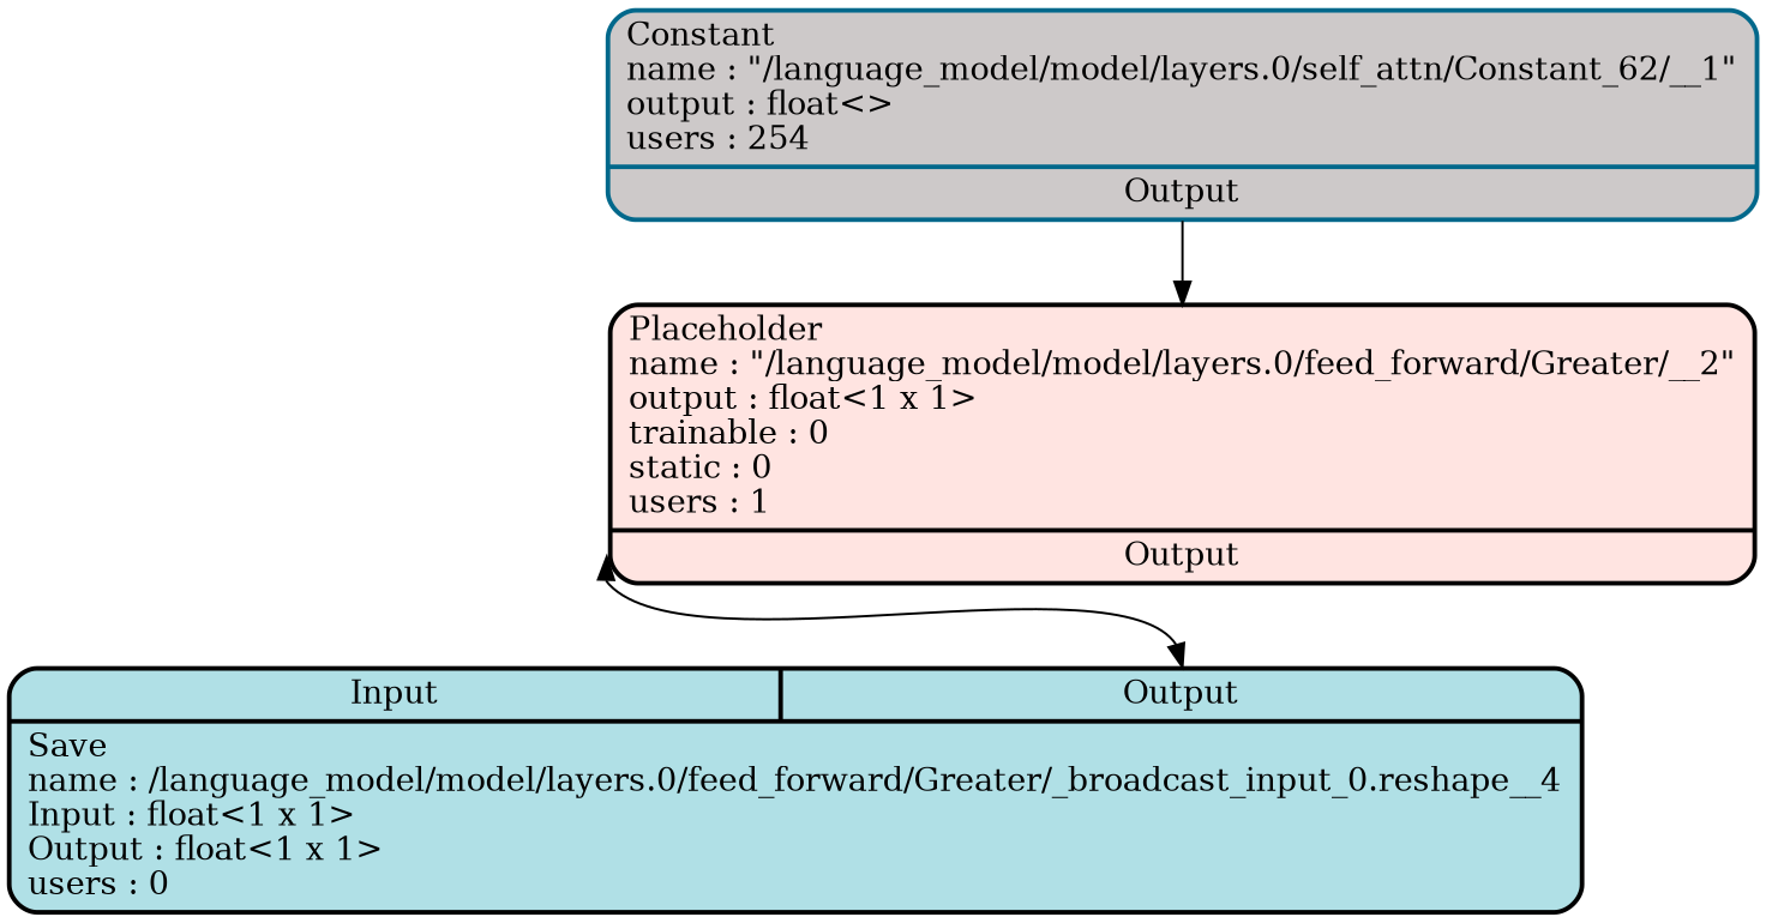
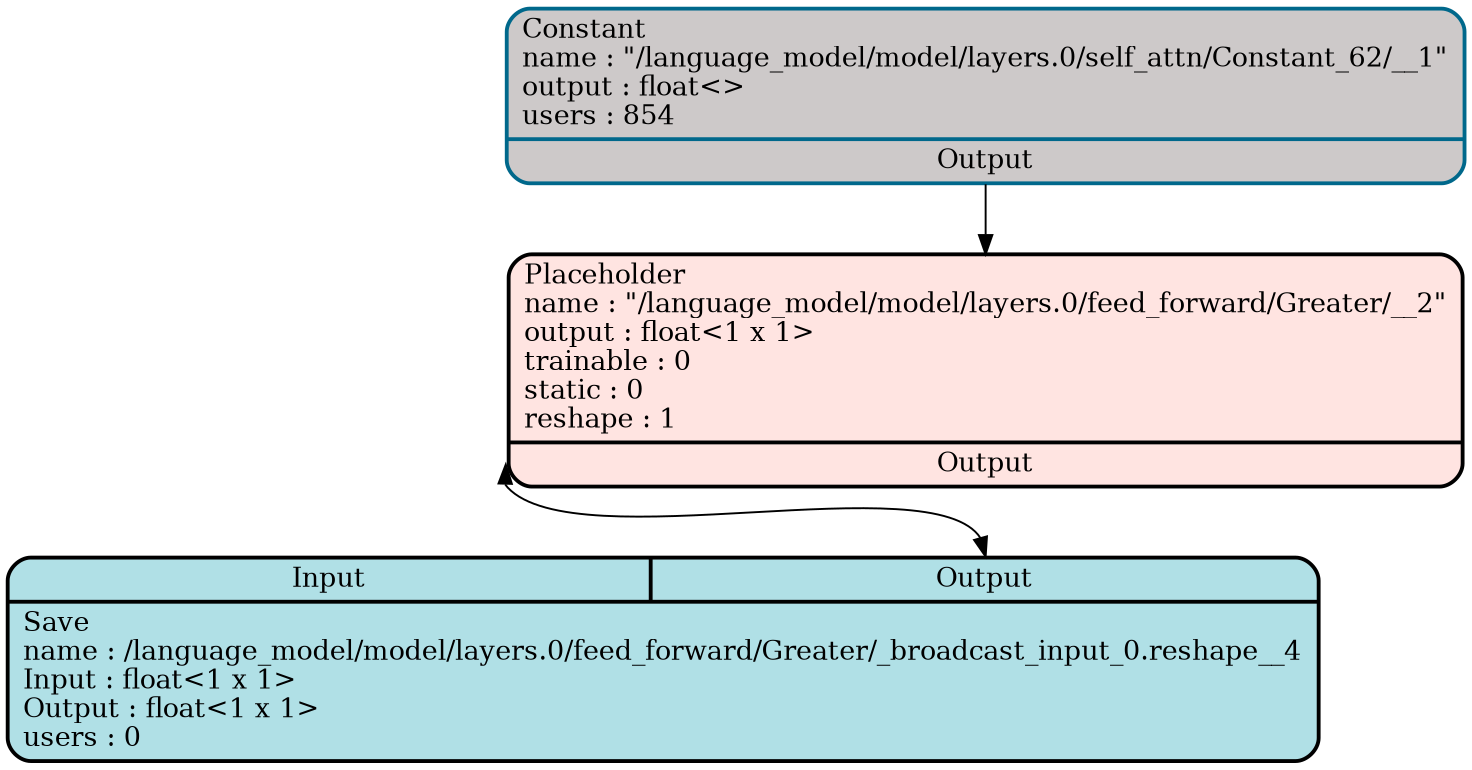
  digraph {
    fontname="DejaVu Serif"
    rankdir=TB
    node [fontname="DejaVu Serif" penwidth=2 shape=record style="filled,rounded"]
    edge [fontname="DejaVu Serif" tailport=Output]
    n1 [fillcolor=PowderBlue label="{{<Input>Input|<Output>Output}|{Save\lname : /language_model/model/layers.0/feed_forward/Greater/_broadcast_input_0.reshape__4\lInput : float\<1 x 1\>\lOutput : float\<1 x 1\>\lusers : 0\l}}"]
-   n2 [fillcolor=MistyRose1 label="{{Placeholder\lname : \"/language_model/model/layers.0/feed_forward/Greater/__2\"\loutput : float\<1 x 1\>\ltrainable : 0\lstatic : 0\lusers : 1\l}|{<Output>Output}}"]
-   n3 [color=DeepSkyBlue4 fillcolor=Snow3 label="{{Constant\lname : \"/language_model/model/layers.0/self_attn/Constant_62/__1\"\loutput : float\<\>\lusers : 254\l}|{<Output>Output}}"]
+   n2 [fillcolor=MistyRose1 label="{{Placeholder\lname : \"/language_model/model/layers.0/feed_forward/Greater/__2\"\loutput : float\<1 x 1\>\ltrainable : 0\lstatic : 0\lreshape : 1\l}|{<Output>Output}}"]
+   n3 [color=DeepSkyBlue4 fillcolor=Snow3 label="{{Constant\lname : \"/language_model/model/layers.0/self_attn/Constant_62/__1\"\loutput : float\<\>\lusers : 854\l}|{<Output>Output}}"]
    n2 -> n1 [dir=both headport=Output]
    n3 -> n2 [headport=Input]
  }
